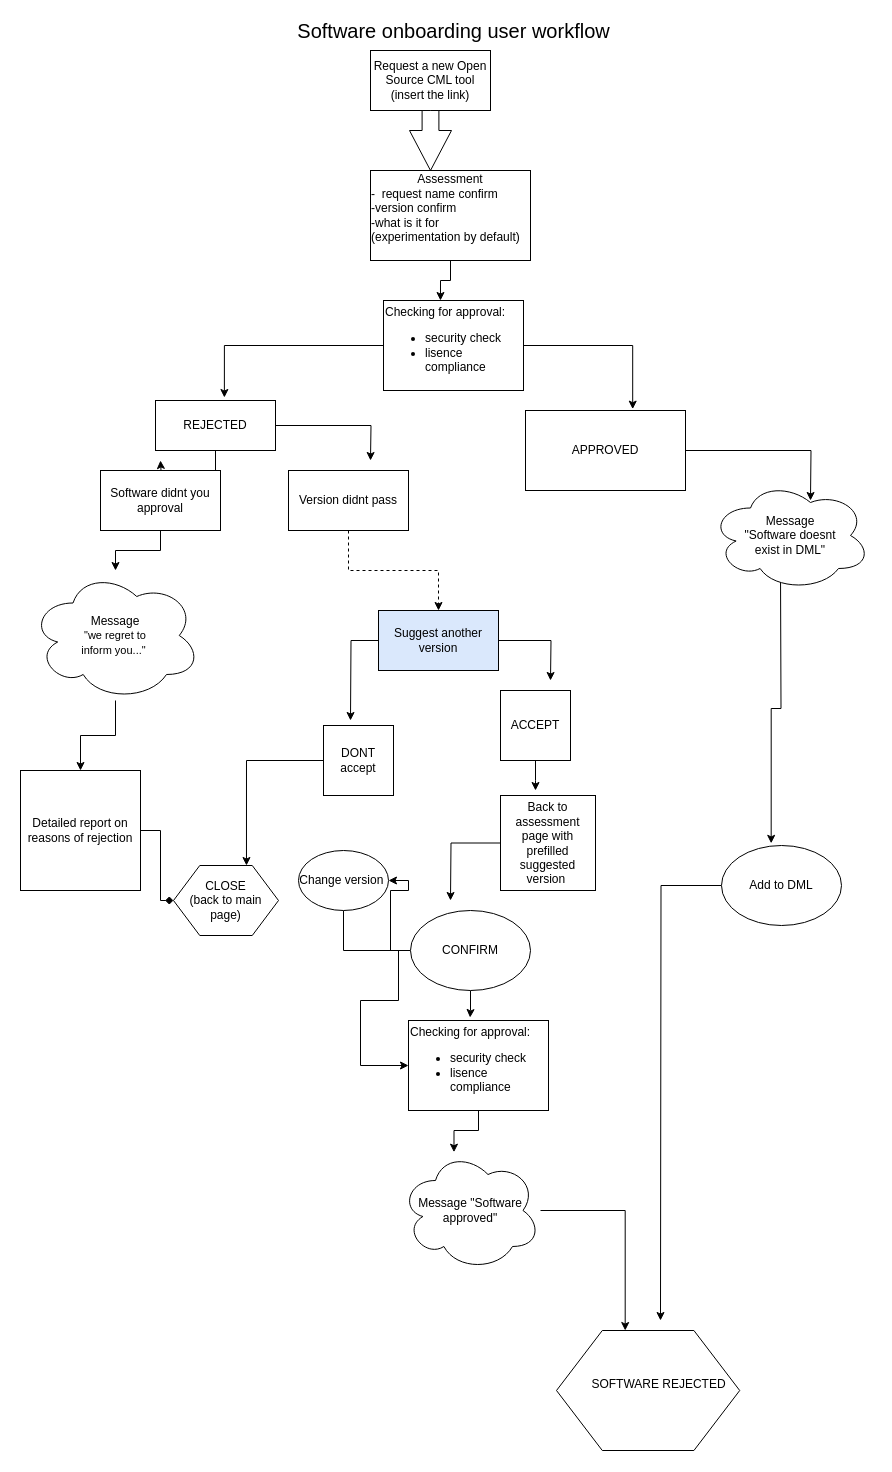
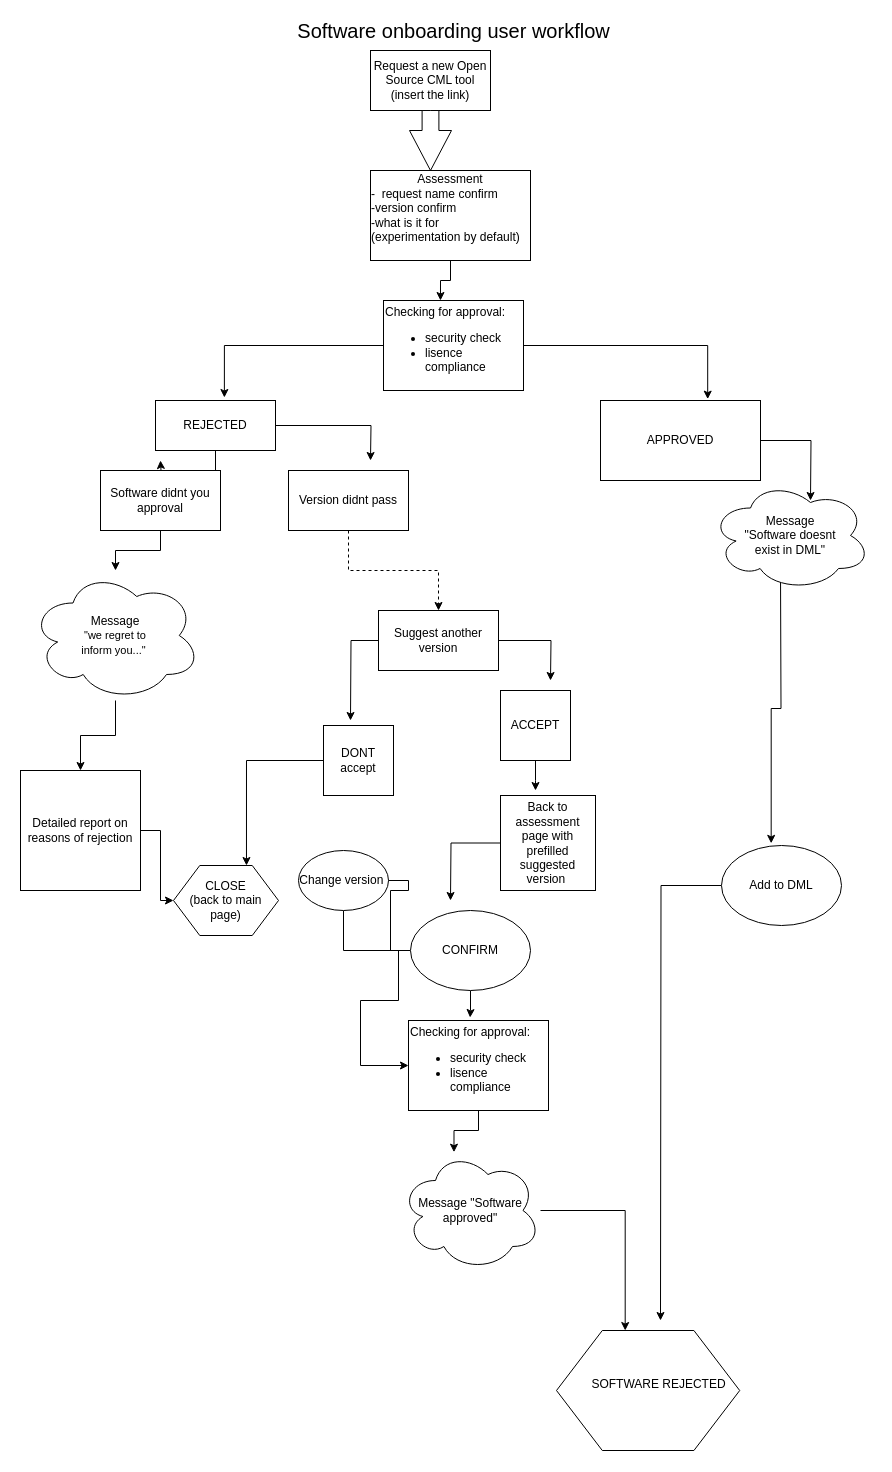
  <mxCell id="0" />
  <mxCell id="1" parent="0" />
  <mxCell id="2" value="&lt;font style=&quot;font-size: 20px&quot;&gt;Software onboarding user workflow&lt;/font&gt;" style="text;html=1;align=center;verticalAlign=middle;resizable=0;points=[];;autosize=1;" vertex="1" parent="1"><mxGeometry x="288" y="20" width="330" height="20" as="geometry" /></mxCell>
  <mxCell id="3" value="Request a new Open Source CML tool (insert the link)" style="rounded=0;whiteSpace=wrap;html=1;" vertex="1" parent="1"><mxGeometry x="370" y="50" width="120" height="60" as="geometry" /></mxCell>
  <mxCell id="4" style="edgeStyle=orthogonalEdgeStyle;rounded=0;orthogonalLoop=1;jettySize=auto;html=1;entryX=0.574;entryY=-0.06;entryDx=0;entryDy=0;entryPerimeter=0;" edge="1" parent="1" source="6" target="9"><mxGeometry relative="1" as="geometry" /></mxCell>
  <mxCell id="5" style="edgeStyle=orthogonalEdgeStyle;rounded=0;orthogonalLoop=1;jettySize=auto;html=1;entryX=0.67;entryY=-0.017;entryDx=0;entryDy=0;entryPerimeter=0;" edge="1" parent="1" source="6" target="40"><mxGeometry relative="1" as="geometry" /></mxCell>
  <mxCell id="6" value="Checking for approval:&lt;br&gt;&lt;ul&gt;&lt;li&gt;security check&lt;/li&gt;&lt;li&gt;lisence compliance&amp;nbsp;&lt;/li&gt;&lt;/ul&gt;" style="rounded=0;whiteSpace=wrap;html=1;align=left;" vertex="1" parent="1"><mxGeometry x="383" y="300" width="140" height="90" as="geometry" /></mxCell>
  <mxCell id="7" style="edgeStyle=orthogonalEdgeStyle;rounded=0;orthogonalLoop=1;jettySize=auto;html=1;" edge="1" parent="1" source="9"><mxGeometry relative="1" as="geometry"><mxPoint x="160" y="460" as="targetPoint" /></mxGeometry></mxCell>
  <mxCell id="8" style="edgeStyle=orthogonalEdgeStyle;rounded=0;orthogonalLoop=1;jettySize=auto;html=1;" edge="1" parent="1" source="9"><mxGeometry relative="1" as="geometry"><mxPoint x="370" y="460" as="targetPoint" /></mxGeometry></mxCell>
  <mxCell id="9" value="&lt;div&gt;REJECTED&lt;/div&gt;" style="rounded=0;whiteSpace=wrap;html=1;align=center;" vertex="1" parent="1"><mxGeometry x="155" y="400" width="120" height="50" as="geometry" /></mxCell>
- <mxCell id="10" style="edgeStyle=orthogonalEdgeStyle;rounded=0;orthogonalLoop=1;jettySize=auto;html=1;entryX=0;entryY=0.5;entryDx=0;entryDy=0;endArrow=diamond;" edge="1" parent="1" source="11" target="29"><mxGeometry relative="1" as="geometry" /></mxCell>
+ <mxCell id="10" style="edgeStyle=orthogonalEdgeStyle;rounded=0;orthogonalLoop=1;jettySize=auto;html=1;entryX=0;entryY=0.5;entryDx=0;entryDy=0;" edge="1" parent="1" source="11" target="29"><mxGeometry relative="1" as="geometry" /></mxCell>
  <mxCell id="11" value="Detailed report on reasons of rejection" style="whiteSpace=wrap;html=1;aspect=fixed;" vertex="1" parent="1"><mxGeometry x="20" y="770" width="120" height="120" as="geometry" /></mxCell>
  <mxCell id="12" value="" style="html=1;shadow=0;dashed=0;align=center;verticalAlign=middle;shape=mxgraph.arrows2.arrow;dy=0.6;dx=40;direction=south;notch=0;" vertex="1" parent="1"><mxGeometry x="409" y="110" width="42" height="60" as="geometry" /></mxCell>
  <mxCell id="13" value="" style="group" vertex="1" connectable="0" parent="1"><mxGeometry x="556" y="1330" width="190" height="120" as="geometry" /></mxCell>
  <mxCell id="14" value="" style="shape=hexagon;perimeter=hexagonPerimeter2;whiteSpace=wrap;html=1;" vertex="1" parent="13"><mxGeometry width="183.214" height="120" as="geometry" /></mxCell>
  <mxCell id="15" value="SOFTWARE REJECTED" style="text;html=1;align=center;" vertex="1" parent="13"><mxGeometry x="13.571" y="40" width="176.429" height="40" as="geometry" /></mxCell>
  <mxCell id="16" style="edgeStyle=orthogonalEdgeStyle;rounded=0;orthogonalLoop=1;jettySize=auto;html=1;entryX=0.407;entryY=0;entryDx=0;entryDy=0;entryPerimeter=0;" edge="1" parent="1" source="17" target="6"><mxGeometry relative="1" as="geometry" /></mxCell>
  <mxCell id="17" value="Assessment&lt;br&gt;&lt;div style=&quot;text-align: left&quot;&gt;&lt;span&gt;-&amp;nbsp; request name confirm&amp;nbsp;&lt;/span&gt;&lt;/div&gt;&lt;div style=&quot;text-align: left&quot;&gt;&lt;span&gt;-version confirm&lt;/span&gt;&lt;/div&gt;&lt;div style=&quot;text-align: left&quot;&gt;&lt;span&gt;-what is it for (experimentation by default)&lt;/span&gt;&lt;/div&gt;&lt;div style=&quot;text-align: left&quot;&gt;&lt;br&gt;&lt;/div&gt;" style="rounded=0;whiteSpace=wrap;html=1;" vertex="1" parent="1"><mxGeometry x="370" y="170" width="160" height="90" as="geometry" /></mxCell>
  <mxCell id="18" value="" style="edgeStyle=orthogonalEdgeStyle;rounded=0;orthogonalLoop=1;jettySize=auto;html=1;" edge="1" parent="1" source="44" target="11"><mxGeometry relative="1" as="geometry" /></mxCell>
  <mxCell id="19" value="Software didnt you approval" style="rounded=0;whiteSpace=wrap;html=1;" vertex="1" parent="1"><mxGeometry x="100" y="470" width="120" height="60" as="geometry" /></mxCell>
  <mxCell id="20" style="edgeStyle=orthogonalEdgeStyle;rounded=0;orthogonalLoop=1;jettySize=auto;html=1;dashed=1;" edge="1" parent="1" source="21" target="24"><mxGeometry relative="1" as="geometry" /></mxCell>
  <mxCell id="21" value="Version didnt pass" style="rounded=0;whiteSpace=wrap;html=1;" vertex="1" parent="1"><mxGeometry x="288" y="470" width="120" height="60" as="geometry" /></mxCell>
  <mxCell id="22" style="edgeStyle=orthogonalEdgeStyle;rounded=0;orthogonalLoop=1;jettySize=auto;html=1;" edge="1" parent="1" source="24"><mxGeometry relative="1" as="geometry"><mxPoint x="550" y="680" as="targetPoint" /></mxGeometry></mxCell>
  <mxCell id="23" style="edgeStyle=orthogonalEdgeStyle;rounded=0;orthogonalLoop=1;jettySize=auto;html=1;" edge="1" parent="1" source="24"><mxGeometry relative="1" as="geometry"><mxPoint x="350" y="720" as="targetPoint" /></mxGeometry></mxCell>
- <mxCell id="24" value="Suggest another version" style="rounded=0;whiteSpace=wrap;html=1;fillColor=#dae8fc;" vertex="1" parent="1"><mxGeometry x="378" y="610" width="120" height="60" as="geometry" /></mxCell>
+ <mxCell id="24" value="Suggest another version" style="rounded=0;whiteSpace=wrap;html=1;" vertex="1" parent="1"><mxGeometry x="378" y="610" width="120" height="60" as="geometry" /></mxCell>
  <mxCell id="25" style="edgeStyle=orthogonalEdgeStyle;rounded=0;orthogonalLoop=1;jettySize=auto;html=1;entryX=0.695;entryY=0;entryDx=0;entryDy=0;entryPerimeter=0;" edge="1" parent="1" source="26" target="29"><mxGeometry relative="1" as="geometry"><mxPoint x="280" y="800" as="targetPoint" /></mxGeometry></mxCell>
  <mxCell id="26" value="DONT accept" style="whiteSpace=wrap;html=1;aspect=fixed;" vertex="1" parent="1"><mxGeometry x="323" y="725" width="70" height="70" as="geometry" /></mxCell>
  <mxCell id="27" style="edgeStyle=orthogonalEdgeStyle;rounded=0;orthogonalLoop=1;jettySize=auto;html=1;" edge="1" parent="1" source="28"><mxGeometry relative="1" as="geometry"><mxPoint x="535" y="790" as="targetPoint" /></mxGeometry></mxCell>
  <mxCell id="28" value="ACCEPT" style="whiteSpace=wrap;html=1;aspect=fixed;" vertex="1" parent="1"><mxGeometry x="500" y="690" width="70" height="70" as="geometry" /></mxCell>
  <mxCell id="29" value="CLOSE&lt;br&gt;(back to main page)" style="shape=hexagon;perimeter=hexagonPerimeter2;whiteSpace=wrap;html=1;" vertex="1" parent="1"><mxGeometry x="173" y="865" width="105" height="70" as="geometry" /></mxCell>
  <mxCell id="30" style="edgeStyle=orthogonalEdgeStyle;rounded=0;orthogonalLoop=1;jettySize=auto;html=1;" edge="1" parent="1" source="31"><mxGeometry relative="1" as="geometry"><mxPoint x="450" y="900" as="targetPoint" /></mxGeometry></mxCell>
  <mxCell id="31" value="Back to assessment page with prefilled suggested version&amp;nbsp;" style="whiteSpace=wrap;html=1;aspect=fixed;" vertex="1" parent="1"><mxGeometry x="500" y="795" width="95" height="95" as="geometry" /></mxCell>
  <mxCell id="32" style="edgeStyle=orthogonalEdgeStyle;rounded=0;orthogonalLoop=1;jettySize=auto;html=1;entryX=0;entryY=0.5;entryDx=0;entryDy=0;" edge="1" parent="1" source="33" target="38"><mxGeometry relative="1" as="geometry"><Array as="points"><mxPoint x="398" y="950" /><mxPoint x="398" y="1000" /><mxPoint x="360" y="1000" /><mxPoint x="360" y="1065" /></Array></mxGeometry></mxCell>
  <mxCell id="33" value="Change version&amp;nbsp;" style="ellipse;whiteSpace=wrap;html=1;" vertex="1" parent="1"><mxGeometry x="298" y="850" width="90" height="60" as="geometry" /></mxCell>
  <mxCell id="34" style="edgeStyle=orthogonalEdgeStyle;rounded=0;orthogonalLoop=1;jettySize=auto;html=1;entryX=0.44;entryY=-0.033;entryDx=0;entryDy=0;entryPerimeter=0;" edge="1" parent="1" source="36" target="38"><mxGeometry relative="1" as="geometry" /></mxCell>
- <mxCell id="35" style="edgeStyle=orthogonalEdgeStyle;rounded=0;orthogonalLoop=1;jettySize=auto;html=1;entryX=1;entryY=0.5;entryDx=0;entryDy=0;" edge="1" parent="1" source="36" target="33"><mxGeometry relative="1" as="geometry" /></mxCell>
+ <mxCell id="35" style="edgeStyle=orthogonalEdgeStyle;rounded=0;orthogonalLoop=1;jettySize=auto;html=1;entryX=1;entryY=0.5;entryDx=0;entryDy=0;endArrow=none;" edge="1" parent="1" source="36" target="33"><mxGeometry relative="1" as="geometry" /></mxCell>
  <mxCell id="36" value="CONFIRM" style="ellipse;whiteSpace=wrap;html=1;" vertex="1" parent="1"><mxGeometry x="410" y="910" width="120" height="80" as="geometry" /></mxCell>
  <mxCell id="37" style="edgeStyle=orthogonalEdgeStyle;rounded=0;orthogonalLoop=1;jettySize=auto;html=1;entryX=0.375;entryY=0;entryDx=0;entryDy=0;" edge="1" parent="1" source="46" target="14"><mxGeometry relative="1" as="geometry" /></mxCell>
  <mxCell id="38" value="Checking for approval:&lt;br&gt;&lt;ul&gt;&lt;li&gt;security check&lt;/li&gt;&lt;li&gt;lisence compliance&amp;nbsp;&lt;/li&gt;&lt;/ul&gt;" style="rounded=0;whiteSpace=wrap;html=1;align=left;" vertex="1" parent="1"><mxGeometry x="408" y="1020" width="140" height="90" as="geometry" /></mxCell>
  <mxCell id="39" style="edgeStyle=orthogonalEdgeStyle;rounded=0;orthogonalLoop=1;jettySize=auto;html=1;" edge="1" parent="1" source="40"><mxGeometry relative="1" as="geometry"><mxPoint x="810" y="500" as="targetPoint" /></mxGeometry></mxCell>
- <mxCell id="40" value="APPROVED" style="rounded=0;whiteSpace=wrap;html=1;" vertex="1" parent="1"><mxGeometry x="525" y="410" width="160" height="80" as="geometry" /></mxCell>
+ <mxCell id="40" value="APPROVED" style="rounded=0;whiteSpace=wrap;html=1;" vertex="1" parent="1"><mxGeometry x="600" y="400" width="160" height="80" as="geometry" /></mxCell>
  <mxCell id="41" style="edgeStyle=orthogonalEdgeStyle;rounded=0;orthogonalLoop=1;jettySize=auto;html=1;" edge="1" parent="1" source="42"><mxGeometry relative="1" as="geometry"><mxPoint x="660" y="1320" as="targetPoint" /></mxGeometry></mxCell>
  <mxCell id="42" value="Add to DML" style="ellipse;whiteSpace=wrap;html=1;" vertex="1" parent="1"><mxGeometry x="721" y="845" width="120" height="80" as="geometry" /></mxCell>
  <mxCell id="43" style="edgeStyle=orthogonalEdgeStyle;rounded=0;orthogonalLoop=1;jettySize=auto;html=1;entryX=0.414;entryY=-0.027;entryDx=0;entryDy=0;entryPerimeter=0;" edge="1" parent="1" target="42"><mxGeometry relative="1" as="geometry"><mxPoint x="780" y="570" as="sourcePoint" /></mxGeometry></mxCell>
  <mxCell id="44" value="Message &lt;br&gt;&lt;font style=&quot;font-size: 11px&quot;&gt;&lt;font style=&quot;font-size: 11px&quot;&gt;&quot;&lt;/font&gt;&lt;font style=&quot;font-size: 11px&quot;&gt;we regret to &lt;br&gt;inform you...&quot;&lt;/font&gt;&amp;nbsp;&lt;/font&gt;" style="ellipse;shape=cloud;whiteSpace=wrap;html=1;" vertex="1" parent="1"><mxGeometry x="30" y="570" width="170" height="130" as="geometry" /></mxCell>
  <mxCell id="45" value="" style="edgeStyle=orthogonalEdgeStyle;rounded=0;orthogonalLoop=1;jettySize=auto;html=1;" edge="1" parent="1" source="19" target="44"><mxGeometry relative="1" as="geometry"><mxPoint x="160" y="530" as="sourcePoint" /><mxPoint x="160" y="650" as="targetPoint" /></mxGeometry></mxCell>
  <mxCell id="46" value="Message &quot;Software approved&quot;" style="ellipse;shape=cloud;whiteSpace=wrap;html=1;" vertex="1" parent="1"><mxGeometry x="400" y="1150" width="140" height="120" as="geometry" /></mxCell>
  <mxCell id="47" style="edgeStyle=orthogonalEdgeStyle;rounded=0;orthogonalLoop=1;jettySize=auto;html=1;entryX=0.375;entryY=0;entryDx=0;entryDy=0;" edge="1" parent="1" source="38" target="46"><mxGeometry relative="1" as="geometry"><mxPoint x="478" y="1110" as="sourcePoint" /><mxPoint x="586.333" y="1220.333" as="targetPoint" /></mxGeometry></mxCell>
  <mxCell id="48" value="&lt;span style=&quot;white-space: normal&quot;&gt;Message&lt;br&gt;&quot;Software doesnt &lt;br&gt;exist in DML&quot;&lt;/span&gt;" style="ellipse;shape=cloud;whiteSpace=wrap;html=1;" vertex="1" parent="1"><mxGeometry x="710" y="480" width="160" height="110" as="geometry" /></mxCell>
